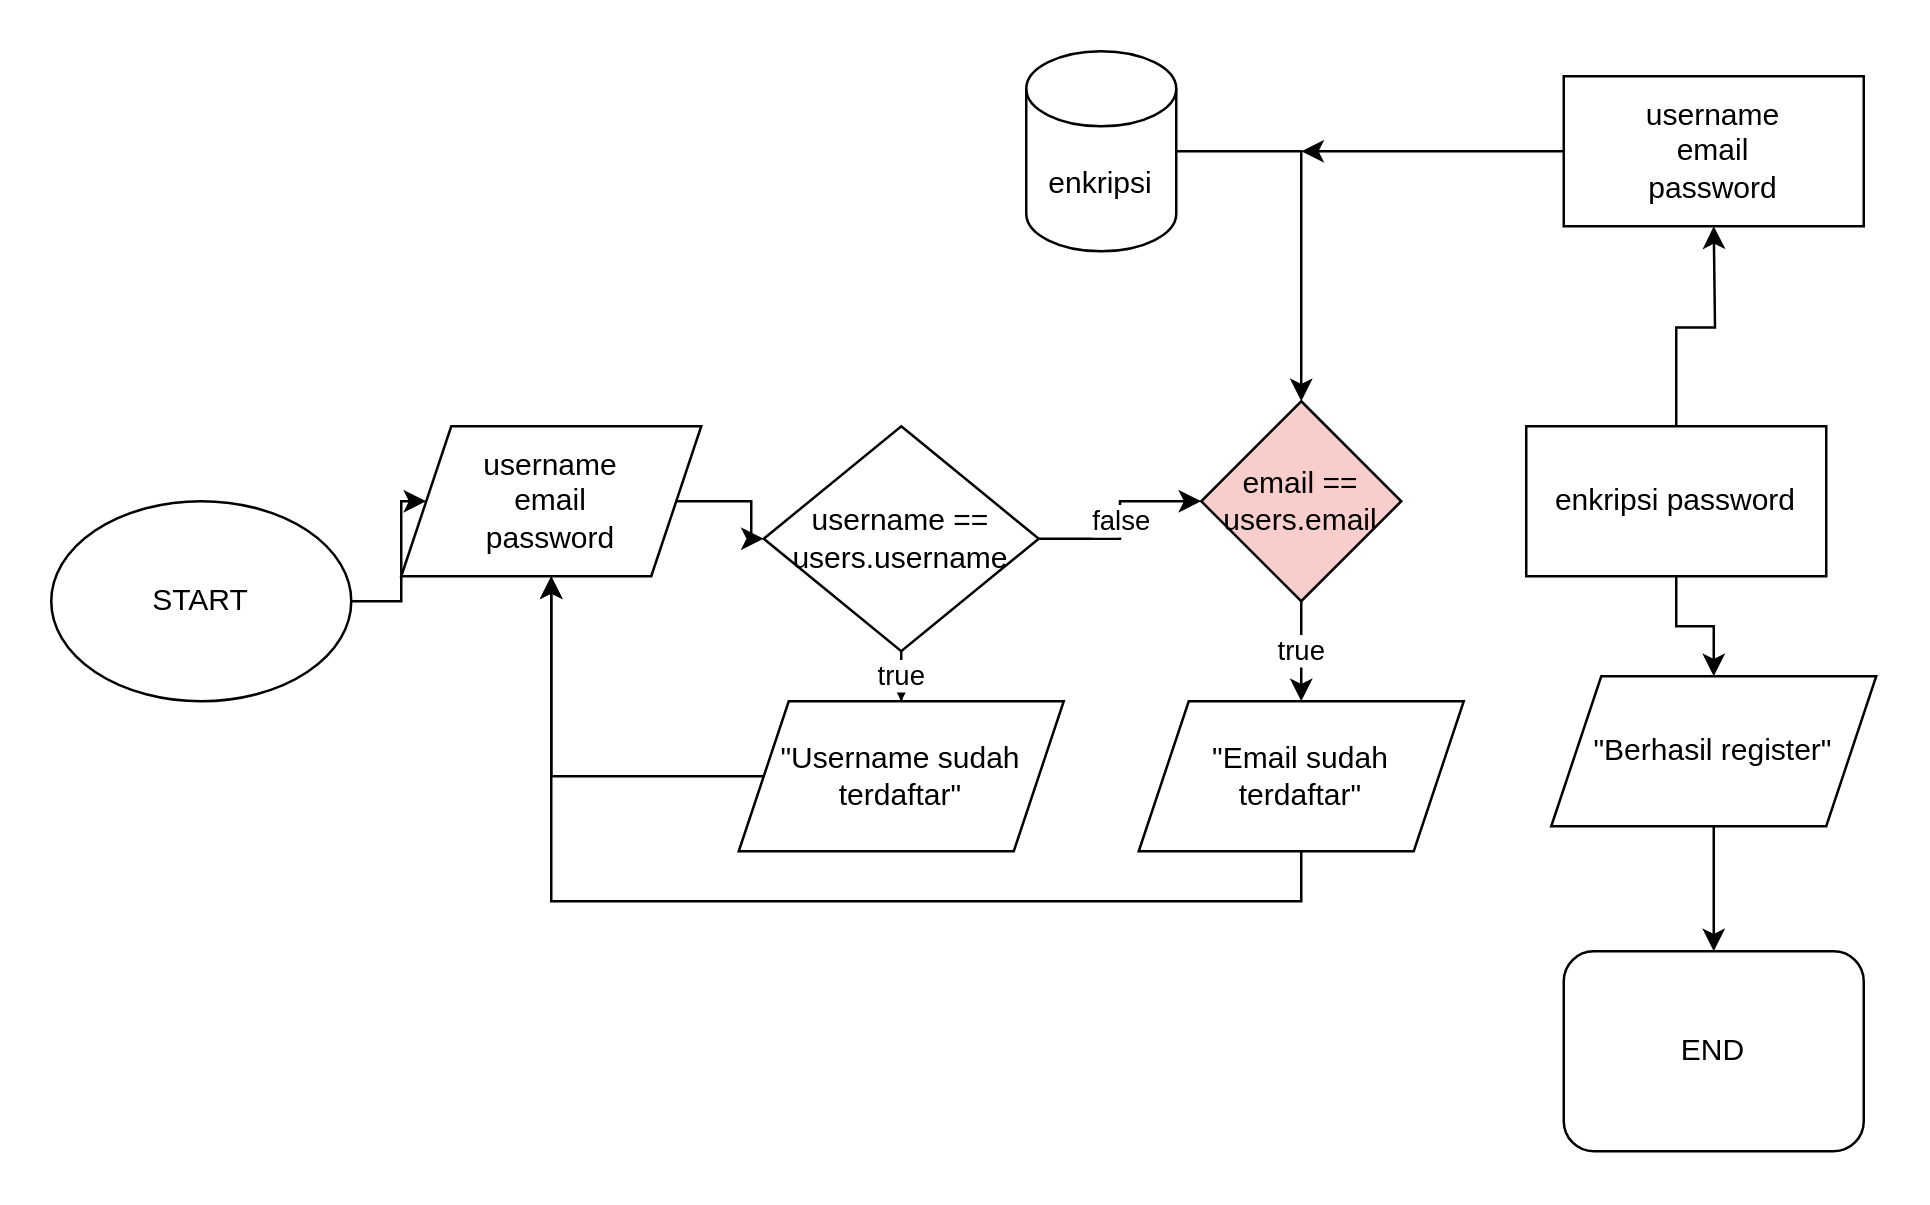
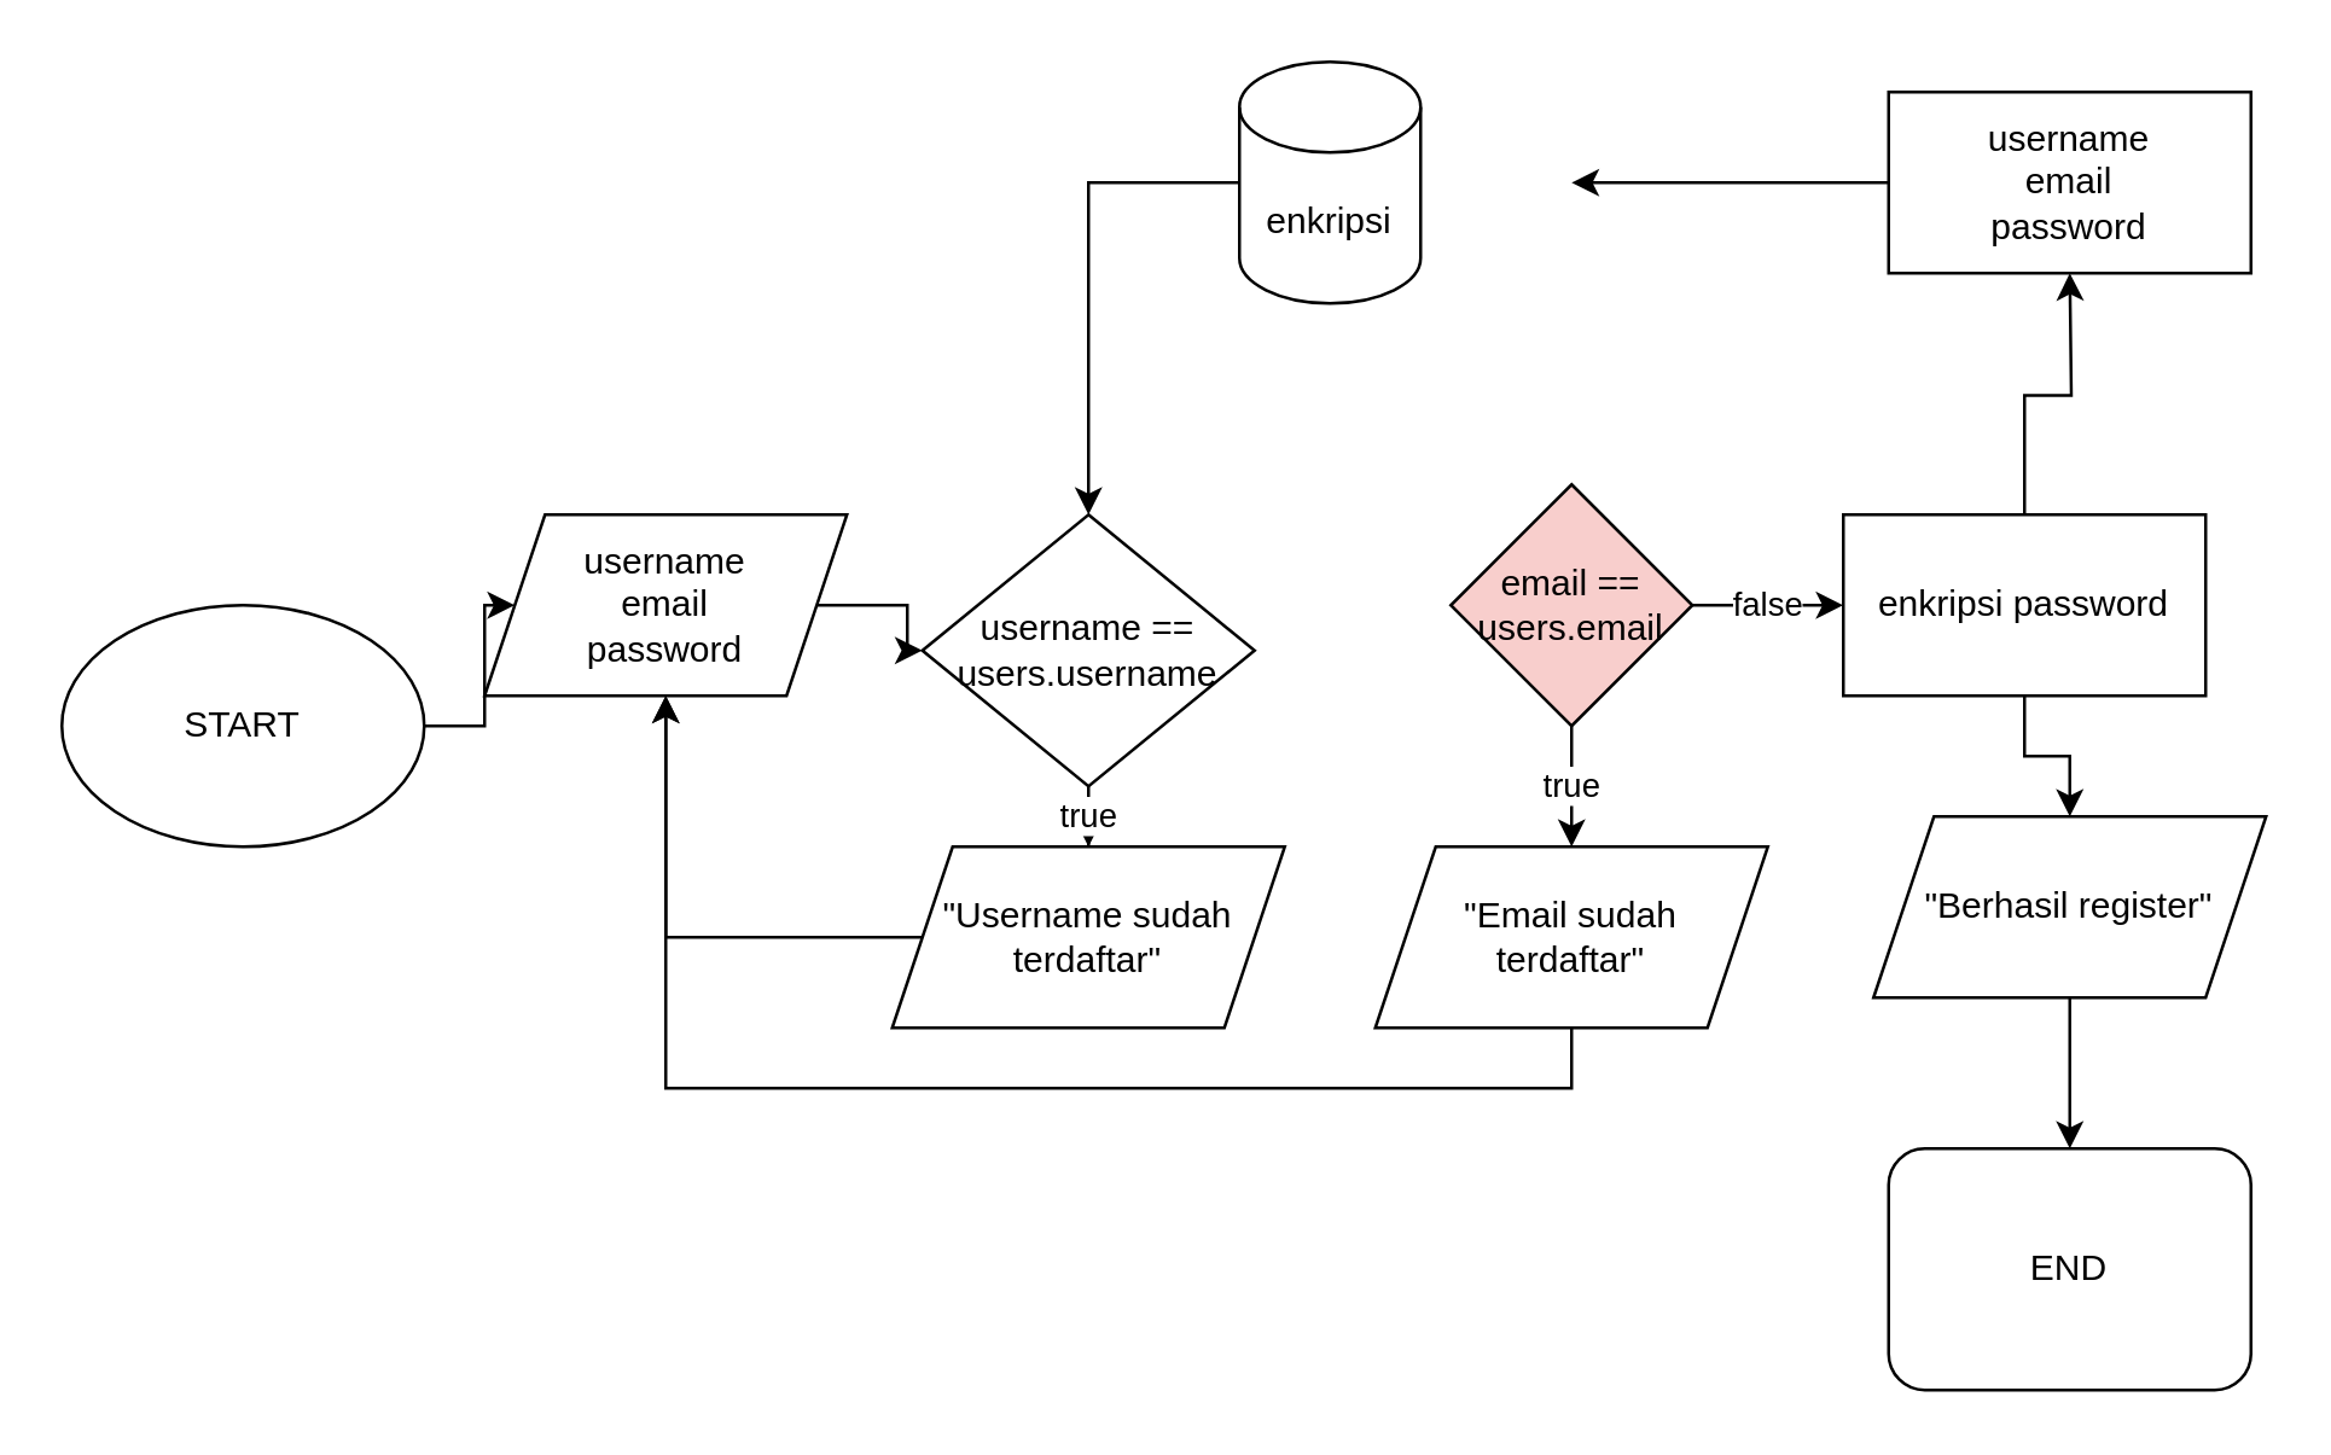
  <mxCell id="0" />
  <mxCell id="1" parent="0" />
  <mxCell id="2" style="edgeStyle=orthogonalEdgeStyle;rounded=0;orthogonalLoop=1;jettySize=auto;html=1;entryX=0;entryY=0.5;entryDx=0;entryDy=0;" parent="1" source="3" target="5" edge="1"><mxGeometry relative="1" as="geometry" /></mxCell>
  <mxCell id="3" value="START" style="ellipse;whiteSpace=wrap;html=1;" parent="1" vertex="1"><mxGeometry x="20" y="200" width="120" height="80" as="geometry" /></mxCell>
  <mxCell id="4" style="edgeStyle=orthogonalEdgeStyle;rounded=0;orthogonalLoop=1;jettySize=auto;html=1;entryX=0;entryY=0.5;entryDx=0;entryDy=0;" parent="1" source="5" target="8" edge="1"><mxGeometry relative="1" as="geometry" /></mxCell>
  <mxCell id="5" value="username&lt;br&gt;email&lt;br&gt;password" style="shape=parallelogram;perimeter=parallelogramPerimeter;whiteSpace=wrap;html=1;fixedSize=1;" parent="1" vertex="1"><mxGeometry x="160" y="170" width="120" height="60" as="geometry" /></mxCell>
- <mxCell id="6" value="false" style="edgeStyle=orthogonalEdgeStyle;rounded=0;orthogonalLoop=1;jettySize=auto;html=1;entryX=0;entryY=0.5;entryDx=0;entryDy=0;" parent="1" source="8" target="11" edge="1"><mxGeometry relative="1" as="geometry" /></mxCell>
  <mxCell id="7" value="true" style="edgeStyle=orthogonalEdgeStyle;rounded=0;orthogonalLoop=1;jettySize=auto;html=1;entryX=0.5;entryY=0;entryDx=0;entryDy=0;" parent="1" source="8" target="13" edge="1"><mxGeometry relative="1" as="geometry" /></mxCell>
  <mxCell id="8" value="username ==&lt;br&gt;users.username" style="rhombus;whiteSpace=wrap;html=1;" parent="1" vertex="1"><mxGeometry x="305" y="170" width="110" height="90" as="geometry" /></mxCell>
  <mxCell id="9" value="true" style="edgeStyle=orthogonalEdgeStyle;rounded=0;orthogonalLoop=1;jettySize=auto;html=1;entryX=0.5;entryY=0;entryDx=0;entryDy=0;" parent="1" source="11" target="15" edge="1"><mxGeometry relative="1" as="geometry" /></mxCell>
+ <mxCell id="10" value="false" style="edgeStyle=orthogonalEdgeStyle;rounded=0;orthogonalLoop=1;jettySize=auto;html=1;entryX=0;entryY=0.5;entryDx=0;entryDy=0;" parent="1" source="11" target="21" edge="1"><mxGeometry relative="1" as="geometry" /></mxCell>
  <mxCell id="11" value="email ==&lt;br&gt;users.email" style="rhombus;whiteSpace=wrap;html=1;fillColor=#f8cecc;" parent="1" vertex="1"><mxGeometry x="480" y="160" width="80" height="80" as="geometry" /></mxCell>
  <mxCell id="12" style="edgeStyle=orthogonalEdgeStyle;rounded=0;orthogonalLoop=1;jettySize=auto;html=1;entryX=0.5;entryY=1;entryDx=0;entryDy=0;" parent="1" source="13" target="5" edge="1"><mxGeometry relative="1" as="geometry" /></mxCell>
  <mxCell id="13" value="&quot;Username sudah&lt;br&gt;terdaftar&quot;" style="shape=parallelogram;perimeter=parallelogramPerimeter;whiteSpace=wrap;html=1;fixedSize=1;" parent="1" vertex="1"><mxGeometry x="295" y="280" width="130" height="60" as="geometry" /></mxCell>
  <mxCell id="14" style="edgeStyle=orthogonalEdgeStyle;rounded=0;orthogonalLoop=1;jettySize=auto;html=1;entryX=0.5;entryY=1;entryDx=0;entryDy=0;" parent="1" source="15" target="5" edge="1"><mxGeometry relative="1" as="geometry"><mxPoint x="220" y="300" as="targetPoint" /><Array as="points"><mxPoint x="520" y="360" /><mxPoint x="220" y="360" /></Array></mxGeometry></mxCell>
  <mxCell id="15" value="&quot;Email sudah&lt;br&gt;terdaftar&quot;" style="shape=parallelogram;perimeter=parallelogramPerimeter;whiteSpace=wrap;html=1;fixedSize=1;" parent="1" vertex="1"><mxGeometry x="455" y="280" width="130" height="60" as="geometry" /></mxCell>
- <mxCell id="17" style="edgeStyle=orthogonalEdgeStyle;rounded=0;orthogonalLoop=1;jettySize=auto;html=1;entryX=0.5;entryY=0;entryDx=0;entryDy=0;" parent="1" source="18" target="11" edge="1"><mxGeometry relative="1" as="geometry" /></mxCell>
+ <mxCell id="16" style="edgeStyle=orthogonalEdgeStyle;rounded=0;orthogonalLoop=1;jettySize=auto;html=1;entryX=0.5;entryY=0;entryDx=0;entryDy=0;" parent="1" source="18" target="8" edge="1"><mxGeometry relative="1" as="geometry"><Array as="points"><mxPoint x="360" y="60" /></Array></mxGeometry></mxCell>
  <mxCell id="18" value="enkripsi" style="shape=cylinder3;whiteSpace=wrap;html=1;boundedLbl=1;backgroundOutline=1;size=15;" parent="1" vertex="1"><mxGeometry x="410" y="20" width="60" height="80" as="geometry" /></mxCell>
  <mxCell id="19" style="edgeStyle=orthogonalEdgeStyle;rounded=0;orthogonalLoop=1;jettySize=auto;html=1;entryX=0.5;entryY=1;entryDx=0;entryDy=0;" parent="1" source="21" edge="1"><mxGeometry relative="1" as="geometry"><mxPoint x="685" y="90" as="targetPoint" /></mxGeometry></mxCell>
  <mxCell id="20" style="edgeStyle=orthogonalEdgeStyle;rounded=0;orthogonalLoop=1;jettySize=auto;html=1;entryX=0.5;entryY=0;entryDx=0;entryDy=0;" parent="1" source="21" target="24" edge="1"><mxGeometry relative="1" as="geometry" /></mxCell>
  <mxCell id="21" value="enkripsi password" style="rounded=0;whiteSpace=wrap;html=1;" parent="1" vertex="1"><mxGeometry x="610" y="170" width="120" height="60" as="geometry" /></mxCell>
  <mxCell id="22" style="edgeStyle=orthogonalEdgeStyle;rounded=0;orthogonalLoop=1;jettySize=auto;html=1;" edge="1" parent="1"><mxGeometry relative="1" as="geometry"><mxPoint x="520" y="60" as="targetPoint" /><mxPoint x="635" y="60" as="sourcePoint" /></mxGeometry></mxCell>
  <mxCell id="23" style="edgeStyle=orthogonalEdgeStyle;rounded=0;orthogonalLoop=1;jettySize=auto;html=1;entryX=0.5;entryY=0;entryDx=0;entryDy=0;" parent="1" source="24" target="25" edge="1"><mxGeometry relative="1" as="geometry" /></mxCell>
  <mxCell id="24" value="&quot;Berhasil register&quot;" style="shape=parallelogram;perimeter=parallelogramPerimeter;whiteSpace=wrap;html=1;fixedSize=1;" parent="1" vertex="1"><mxGeometry x="620" y="270" width="130" height="60" as="geometry" /></mxCell>
  <mxCell id="25" value="END" style="whiteSpace=wrap;html=1;rounded=1;" parent="1" vertex="1"><mxGeometry x="625" y="380" width="120" height="80" as="geometry" /></mxCell>
  <mxCell id="26" value="username&lt;br&gt;email&lt;br&gt;password" style="rounded=0;whiteSpace=wrap;html=1;" vertex="1" parent="1"><mxGeometry x="625" y="30" width="120" height="60" as="geometry" /></mxCell>
